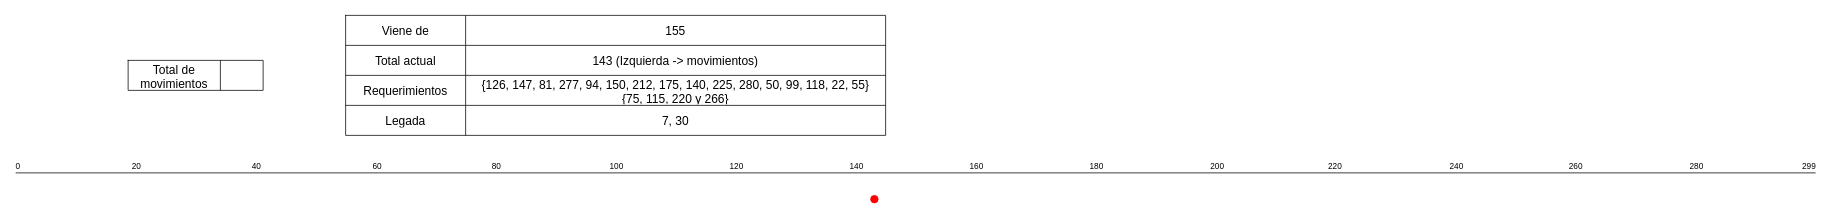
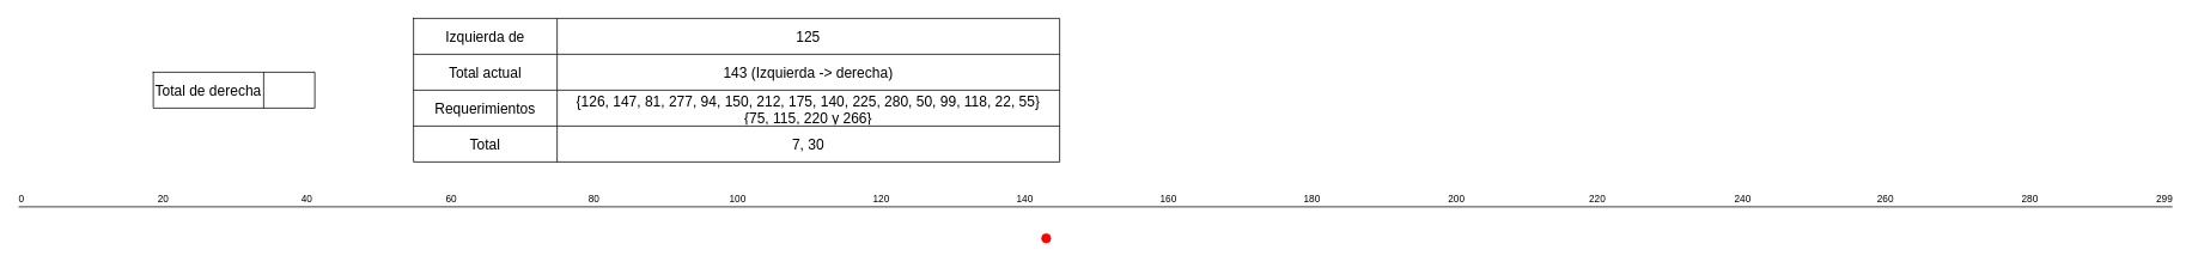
  <mxCell id="0" />
  <mxCell id="1" parent="0" />
  <mxCell id="2" value="" style="ellipse;whiteSpace=wrap;html=1;aspect=fixed;fillColor=#FF0000;strokeColor=#FF0000;" parent="1" vertex="1"><mxGeometry x="1160" y="260" width="10" height="10" as="geometry" /></mxCell>
  <mxCell id="3" value="" style="endArrow=none;html=1;rounded=0;" parent="1" edge="1"><mxGeometry width="50" height="50" relative="1" as="geometry"><mxPoint x="20" y="230" as="sourcePoint" /><mxPoint x="2420" y="230" as="targetPoint" /></mxGeometry></mxCell>
  <mxCell id="4" value="0" style="edgeLabel;html=1;align=center;verticalAlign=middle;resizable=0;points=[];" parent="3" vertex="1" connectable="0"><mxGeometry x="-0.957" y="4" relative="1" as="geometry"><mxPoint x="-50" y="-6" as="offset" /></mxGeometry></mxCell>
  <mxCell id="5" value="20" style="edgeLabel;html=1;align=center;verticalAlign=middle;resizable=0;points=[];" parent="3" vertex="1" connectable="0"><mxGeometry x="-0.899" relative="1" as="geometry"><mxPoint x="39" y="-10" as="offset" /></mxGeometry></mxCell>
  <mxCell id="6" value="40" style="edgeLabel;html=1;align=center;verticalAlign=middle;resizable=0;points=[];" parent="3" vertex="1" connectable="0"><mxGeometry x="-0.799" y="2" relative="1" as="geometry"><mxPoint x="79" y="-8" as="offset" /></mxGeometry></mxCell>
  <mxCell id="7" value="60" style="edgeLabel;html=1;align=center;verticalAlign=middle;resizable=0;points=[];" parent="3" vertex="1" connectable="0"><mxGeometry x="-0.697" y="4" relative="1" as="geometry"><mxPoint x="117" y="-6" as="offset" /></mxGeometry></mxCell>
  <mxCell id="8" value="80" style="edgeLabel;html=1;align=center;verticalAlign=middle;resizable=0;points=[];" parent="3" vertex="1" connectable="0"><mxGeometry x="-0.599" y="-2" relative="1" as="geometry"><mxPoint x="159" y="-12" as="offset" /></mxGeometry></mxCell>
  <mxCell id="9" value="100" style="edgeLabel;html=1;align=center;verticalAlign=middle;resizable=0;points=[];" parent="3" vertex="1" connectable="0"><mxGeometry x="-0.503" y="-3" relative="1" as="geometry"><mxPoint x="204" y="-13" as="offset" /></mxGeometry></mxCell>
  <mxCell id="10" value="120" style="edgeLabel;html=1;align=center;verticalAlign=middle;resizable=0;points=[];" parent="3" vertex="1" connectable="0"><mxGeometry x="-0.405" y="2" relative="1" as="geometry"><mxPoint x="246" y="-8" as="offset" /></mxGeometry></mxCell>
  <mxCell id="11" value="140" style="edgeLabel;html=1;align=center;verticalAlign=middle;resizable=0;points=[];" parent="3" vertex="1" connectable="0"><mxGeometry x="-0.299" y="2" relative="1" as="geometry"><mxPoint x="279" y="-8" as="offset" /></mxGeometry></mxCell>
  <mxCell id="12" value="160" style="edgeLabel;html=1;align=center;verticalAlign=middle;resizable=0;points=[];" parent="3" vertex="1" connectable="0"><mxGeometry x="-0.199" y="4" relative="1" as="geometry"><mxPoint x="319" y="-6" as="offset" /></mxGeometry></mxCell>
  <mxCell id="13" value="180" style="edgeLabel;html=1;align=center;verticalAlign=middle;resizable=0;points=[];" parent="3" vertex="1" connectable="0"><mxGeometry x="-0.105" y="-2" relative="1" as="geometry"><mxPoint x="366" y="-12" as="offset" /></mxGeometry></mxCell>
  <mxCell id="14" value="200" style="edgeLabel;html=1;align=center;verticalAlign=middle;resizable=0;points=[];" parent="3" vertex="1" connectable="0"><mxGeometry x="-0.007" relative="1" as="geometry"><mxPoint x="409" y="-10" as="offset" /></mxGeometry></mxCell>
  <mxCell id="15" value="220" style="edgeLabel;html=1;align=center;verticalAlign=middle;resizable=0;points=[];" parent="3" vertex="1" connectable="0"><mxGeometry x="0.092" relative="1" as="geometry"><mxPoint x="449" y="-10" as="offset" /></mxGeometry></mxCell>
  <mxCell id="16" value="240" style="edgeLabel;html=1;align=center;verticalAlign=middle;resizable=0;points=[];" parent="3" vertex="1" connectable="0"><mxGeometry x="0.197" relative="1" as="geometry"><mxPoint x="484" y="-10" as="offset" /></mxGeometry></mxCell>
  <mxCell id="17" value="260" style="edgeLabel;html=1;align=center;verticalAlign=middle;resizable=0;points=[];" parent="3" vertex="1" connectable="0"><mxGeometry x="0.292" relative="1" as="geometry"><mxPoint x="529" y="-10" as="offset" /></mxGeometry></mxCell>
  <mxCell id="18" value="280" style="edgeLabel;html=1;align=center;verticalAlign=middle;resizable=0;points=[];" parent="3" vertex="1" connectable="0"><mxGeometry x="0.395" y="-4" relative="1" as="geometry"><mxPoint x="566" y="-14" as="offset" /></mxGeometry></mxCell>
  <mxCell id="19" value="299" style="edgeLabel;html=1;align=center;verticalAlign=middle;resizable=0;points=[];" parent="3" vertex="1" connectable="0"><mxGeometry x="0.499" y="2" relative="1" as="geometry"><mxPoint x="591" y="-8" as="offset" /></mxGeometry></mxCell>
  <mxCell id="20" value="" style="shape=table;startSize=0;container=1;collapsible=0;childLayout=tableLayout;fontSize=16;swimlaneLine=1;" parent="1" vertex="1"><mxGeometry x="460" y="20" width="720" height="160" as="geometry" /></mxCell>
  <mxCell id="21" value="" style="shape=tableRow;horizontal=0;startSize=0;swimlaneHead=0;swimlaneBody=0;strokeColor=inherit;top=0;left=0;bottom=0;right=0;collapsible=0;dropTarget=0;fillColor=none;points=[[0,0.5],[1,0.5]];portConstraint=eastwest;fontSize=16;" parent="20" vertex="1"><mxGeometry width="720" height="40" as="geometry" /></mxCell>
- <mxCell id="22" value="Viene de" style="shape=partialRectangle;html=1;whiteSpace=wrap;connectable=0;strokeColor=inherit;overflow=hidden;fillColor=none;top=0;left=0;bottom=0;right=0;pointerEvents=1;fontSize=16;" parent="21" vertex="1"><mxGeometry width="160" height="40" as="geometry"><mxRectangle width="160" height="40" as="alternateBounds" /></mxGeometry></mxCell>
- <mxCell id="23" value="155" style="shape=partialRectangle;html=1;whiteSpace=wrap;connectable=0;strokeColor=inherit;overflow=hidden;fillColor=none;top=0;left=0;bottom=0;right=0;pointerEvents=1;fontSize=16;" parent="21" vertex="1"><mxGeometry x="160" width="560" height="40" as="geometry"><mxRectangle width="560" height="40" as="alternateBounds" /></mxGeometry></mxCell>
+ <mxCell id="22" value="Izquierda de" style="shape=partialRectangle;html=1;whiteSpace=wrap;connectable=0;strokeColor=inherit;overflow=hidden;fillColor=none;top=0;left=0;bottom=0;right=0;pointerEvents=1;fontSize=16;" parent="21" vertex="1"><mxGeometry width="160" height="40" as="geometry"><mxRectangle width="160" height="40" as="alternateBounds" /></mxGeometry></mxCell>
+ <mxCell id="23" value="125" style="shape=partialRectangle;html=1;whiteSpace=wrap;connectable=0;strokeColor=inherit;overflow=hidden;fillColor=none;top=0;left=0;bottom=0;right=0;pointerEvents=1;fontSize=16;" parent="21" vertex="1"><mxGeometry x="160" width="560" height="40" as="geometry"><mxRectangle width="560" height="40" as="alternateBounds" /></mxGeometry></mxCell>
  <mxCell id="24" value="" style="shape=tableRow;horizontal=0;startSize=0;swimlaneHead=0;swimlaneBody=0;strokeColor=inherit;top=0;left=0;bottom=0;right=0;collapsible=0;dropTarget=0;fillColor=none;points=[[0,0.5],[1,0.5]];portConstraint=eastwest;fontSize=16;" parent="20" vertex="1"><mxGeometry y="40" width="720" height="40" as="geometry" /></mxCell>
  <mxCell id="25" value="Total actual" style="shape=partialRectangle;html=1;whiteSpace=wrap;connectable=0;strokeColor=inherit;overflow=hidden;fillColor=none;top=0;left=0;bottom=0;right=0;pointerEvents=1;fontSize=16;" parent="24" vertex="1"><mxGeometry width="160" height="40" as="geometry"><mxRectangle width="160" height="40" as="alternateBounds" /></mxGeometry></mxCell>
- <mxCell id="26" value="143 (Izquierda -&amp;gt; movimientos)" style="shape=partialRectangle;html=1;whiteSpace=wrap;connectable=0;strokeColor=inherit;overflow=hidden;fillColor=none;top=0;left=0;bottom=0;right=0;pointerEvents=1;fontSize=16;" parent="24" vertex="1"><mxGeometry x="160" width="560" height="40" as="geometry"><mxRectangle width="560" height="40" as="alternateBounds" /></mxGeometry></mxCell>
+ <mxCell id="26" value="143 (Izquierda -&amp;gt; derecha)" style="shape=partialRectangle;html=1;whiteSpace=wrap;connectable=0;strokeColor=inherit;overflow=hidden;fillColor=none;top=0;left=0;bottom=0;right=0;pointerEvents=1;fontSize=16;" parent="24" vertex="1"><mxGeometry x="160" width="560" height="40" as="geometry"><mxRectangle width="560" height="40" as="alternateBounds" /></mxGeometry></mxCell>
  <mxCell id="27" value="" style="shape=tableRow;horizontal=0;startSize=0;swimlaneHead=0;swimlaneBody=0;strokeColor=inherit;top=0;left=0;bottom=0;right=0;collapsible=0;dropTarget=0;fillColor=none;points=[[0,0.5],[1,0.5]];portConstraint=eastwest;fontSize=16;" parent="20" vertex="1"><mxGeometry y="80" width="720" height="40" as="geometry" /></mxCell>
  <mxCell id="28" value="Requerimientos" style="shape=partialRectangle;html=1;whiteSpace=wrap;connectable=0;strokeColor=inherit;overflow=hidden;fillColor=none;top=0;left=0;bottom=0;right=0;pointerEvents=1;fontSize=16;" parent="27" vertex="1"><mxGeometry width="160" height="40" as="geometry"><mxRectangle width="160" height="40" as="alternateBounds" /></mxGeometry></mxCell>
  <mxCell id="29" value="{126, 147, 81, 277, 94, 150, 212, 175, 140, 225, 280, 50, 99, 118, 22, 55}&lt;br&gt;{75, 115, 220 y 266}" style="shape=partialRectangle;html=1;whiteSpace=wrap;connectable=0;strokeColor=inherit;overflow=hidden;fillColor=none;top=0;left=0;bottom=0;right=0;pointerEvents=1;fontSize=16;verticalAlign=middle;labelPosition=center;verticalLabelPosition=middle;align=center;" parent="27" vertex="1"><mxGeometry x="160" width="560" height="40" as="geometry"><mxRectangle width="560" height="40" as="alternateBounds" /></mxGeometry></mxCell>
  <mxCell id="30" style="shape=tableRow;horizontal=0;startSize=0;swimlaneHead=0;swimlaneBody=0;strokeColor=inherit;top=0;left=0;bottom=0;right=0;collapsible=0;dropTarget=0;fillColor=none;points=[[0,0.5],[1,0.5]];portConstraint=eastwest;fontSize=16;" parent="20" vertex="1"><mxGeometry y="120" width="720" height="40" as="geometry" /></mxCell>
- <mxCell id="31" value="Legada" style="shape=partialRectangle;html=1;whiteSpace=wrap;connectable=0;strokeColor=inherit;overflow=hidden;fillColor=none;top=0;left=0;bottom=0;right=0;pointerEvents=1;fontSize=16;" parent="30" vertex="1"><mxGeometry width="160" height="40" as="geometry"><mxRectangle width="160" height="40" as="alternateBounds" /></mxGeometry></mxCell>
+ <mxCell id="31" value="Total" style="shape=partialRectangle;html=1;whiteSpace=wrap;connectable=0;strokeColor=inherit;overflow=hidden;fillColor=none;top=0;left=0;bottom=0;right=0;pointerEvents=1;fontSize=16;" parent="30" vertex="1"><mxGeometry width="160" height="40" as="geometry"><mxRectangle width="160" height="40" as="alternateBounds" /></mxGeometry></mxCell>
  <mxCell id="32" value="7, 30" style="shape=partialRectangle;html=1;whiteSpace=wrap;connectable=0;strokeColor=inherit;overflow=hidden;fillColor=none;top=0;left=0;bottom=0;right=0;pointerEvents=1;fontSize=16;" parent="30" vertex="1"><mxGeometry x="160" width="560" height="40" as="geometry"><mxRectangle width="560" height="40" as="alternateBounds" /></mxGeometry></mxCell>
  <mxCell id="33" value="" style="shape=table;startSize=0;container=1;collapsible=0;childLayout=tableLayout;fontSize=16;" parent="1" vertex="1"><mxGeometry x="170" y="80" width="180" height="40" as="geometry" /></mxCell>
  <mxCell id="34" value="" style="shape=tableRow;horizontal=0;startSize=0;swimlaneHead=0;swimlaneBody=0;strokeColor=inherit;top=0;left=0;bottom=0;right=0;collapsible=0;dropTarget=0;fillColor=none;points=[[0,0.5],[1,0.5]];portConstraint=eastwest;fontSize=16;" parent="33" vertex="1"><mxGeometry width="180" height="40" as="geometry" /></mxCell>
- <mxCell id="35" value="Total de movimientos" style="shape=partialRectangle;html=1;whiteSpace=wrap;connectable=0;strokeColor=inherit;overflow=hidden;fillColor=none;top=0;left=0;bottom=0;right=0;pointerEvents=1;fontSize=16;" parent="34" vertex="1"><mxGeometry width="123" height="40" as="geometry"><mxRectangle width="123" height="40" as="alternateBounds" /></mxGeometry></mxCell>
+ <mxCell id="35" value="Total de derecha" style="shape=partialRectangle;html=1;whiteSpace=wrap;connectable=0;strokeColor=inherit;overflow=hidden;fillColor=none;top=0;left=0;bottom=0;right=0;pointerEvents=1;fontSize=16;" parent="34" vertex="1"><mxGeometry width="123" height="40" as="geometry"><mxRectangle width="123" height="40" as="alternateBounds" /></mxGeometry></mxCell>
  <mxCell id="36" value="" style="shape=partialRectangle;html=1;whiteSpace=wrap;connectable=0;strokeColor=inherit;overflow=hidden;fillColor=none;top=0;left=0;bottom=0;right=0;pointerEvents=1;fontSize=16;" parent="34" vertex="1"><mxGeometry x="123" width="57" height="40" as="geometry"><mxRectangle width="57" height="40" as="alternateBounds" /></mxGeometry></mxCell>
